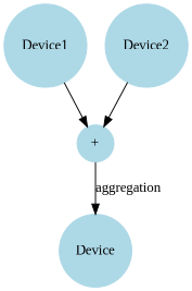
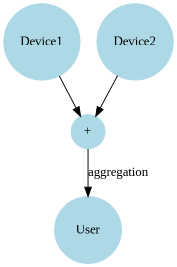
  digraph {
    rankdir=TB
    fontname="Liberation Serif"
    node [color=lightblue shape=circle style=filled fontname="Liberation Serif"]
    edge [fontname="Liberation Serif"]
    Device1
    "+"
-   User [label=Device]
+   User
    Device2
    Device1 -> "+"
    "+" -> User [label=aggregation]
    Device2 -> "+"
  }
